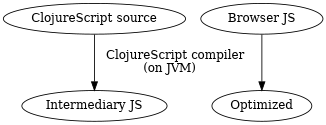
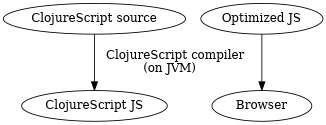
  digraph {
    n1 [label="ClojureScript source"]
-   n2 [label="Intermediary JS"]
-   n3 [label="Browser JS"]
-   n4 [label=Optimized]
+   n2 [label="ClojureScript JS"]
+   n3 [label="Optimized JS"]
+   n4 [label=Browser]
    n1 -> n2 [label="   ClojureScript compiler\n(on JVM)"]
    n3 -> n4
  }
